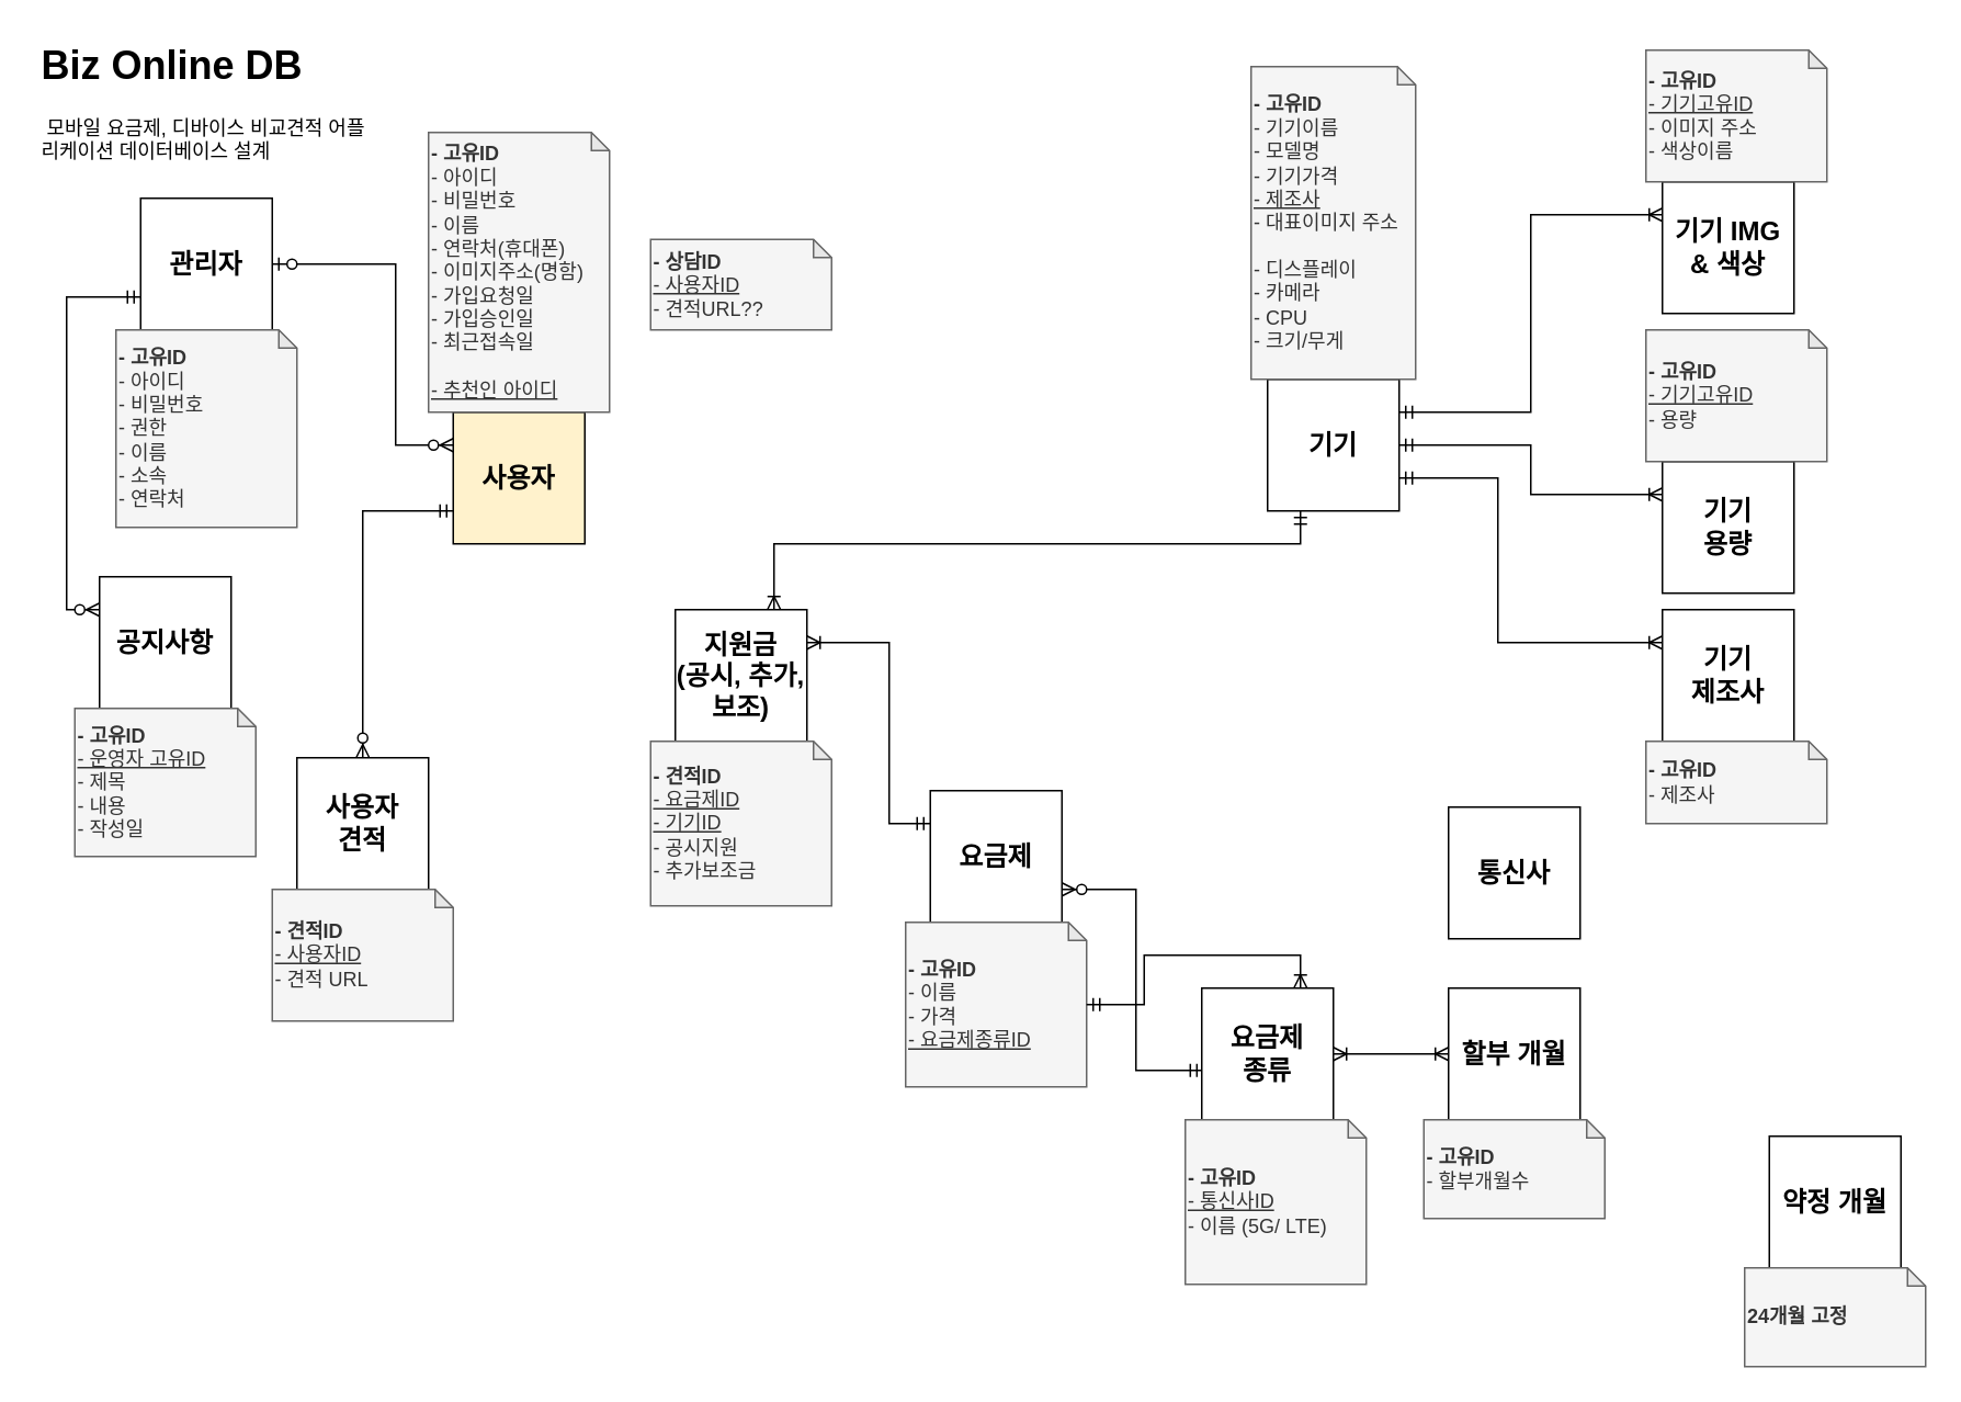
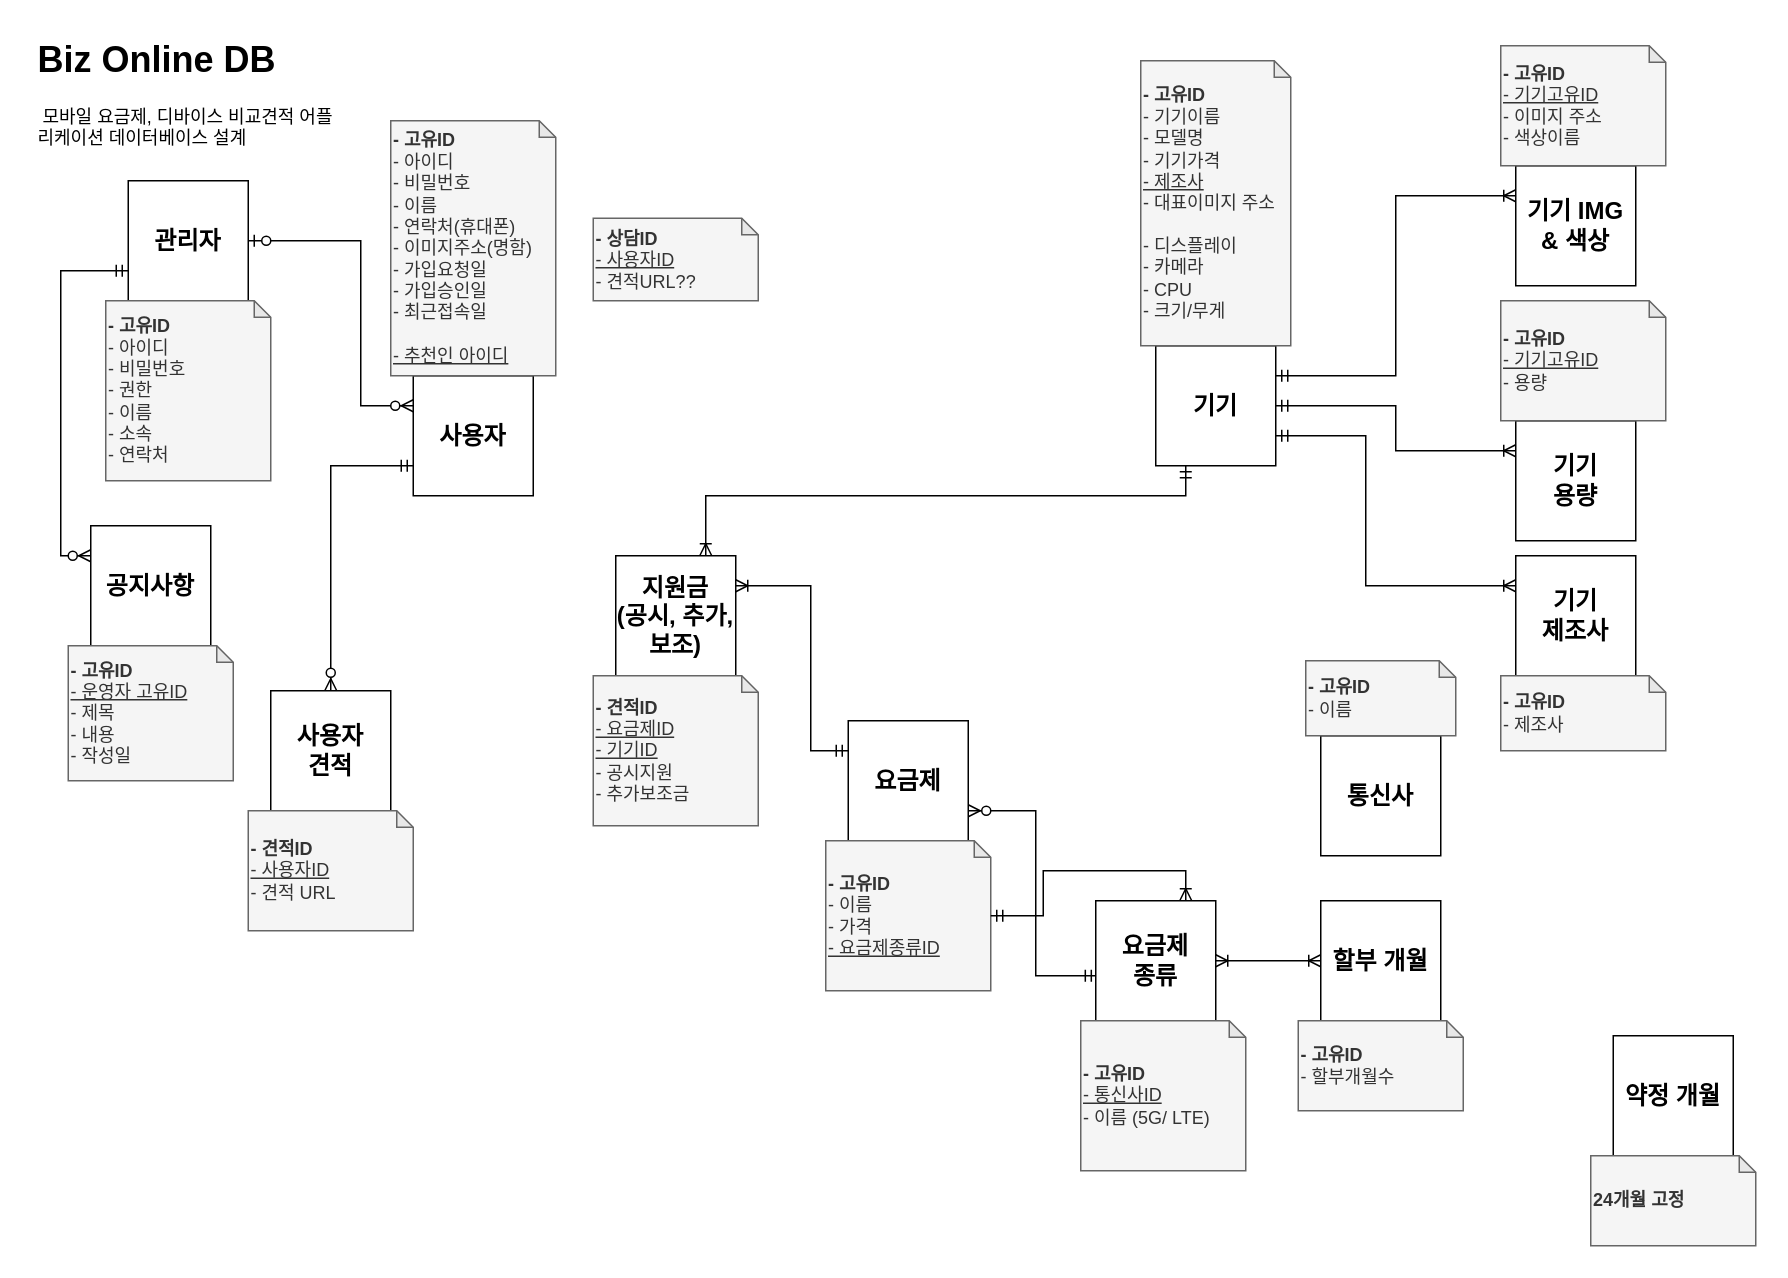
  <mxCell id="0" />
  <mxCell id="1" parent="0" />
  <mxCell id="2" value="&lt;h1&gt;Biz Online DB&lt;/h1&gt;&lt;p&gt;&amp;nbsp;모바일 요금제, 디바이스 비교견적 어플리케이션 데이터베이스 설계&lt;/p&gt;" style="text;html=1;strokeColor=none;fillColor=none;spacing=5;spacingTop=-20;whiteSpace=wrap;overflow=hidden;rounded=0;" parent="1" vertex="1"><mxGeometry x="20" y="20" width="210" height="90" as="geometry" /></mxCell>
- <mxCell id="3" value="사용자" style="whiteSpace=wrap;html=1;aspect=fixed;fontStyle=1;fontSize=16;fillColor=#fff2cc;" parent="1" vertex="1"><mxGeometry x="275" y="250" width="80" height="80" as="geometry" /></mxCell>
+ <mxCell id="3" value="사용자" style="whiteSpace=wrap;html=1;aspect=fixed;fontStyle=1;fontSize=16;" parent="1" vertex="1"><mxGeometry x="275" y="250" width="80" height="80" as="geometry" /></mxCell>
  <mxCell id="4" style="edgeStyle=orthogonalEdgeStyle;rounded=0;orthogonalLoop=1;jettySize=auto;html=1;endArrow=ERmandOne;endFill=0;fontSize=16;startArrow=ERzeroToMany;startFill=1;entryX=0;entryY=0.75;entryDx=0;entryDy=0;exitX=0.5;exitY=0;exitDx=0;exitDy=0;" parent="1" source="5" target="3" edge="1"><mxGeometry relative="1" as="geometry"><mxPoint x="260" y="430" as="sourcePoint" /><mxPoint x="335" y="340" as="targetPoint" /><Array as="points"><mxPoint x="220" y="310" /></Array></mxGeometry></mxCell>
  <mxCell id="5" value="사용자&lt;br&gt;견적" style="whiteSpace=wrap;html=1;aspect=fixed;fontStyle=1;fontSize=16;" parent="1" vertex="1"><mxGeometry x="180" y="460" width="80" height="80" as="geometry" /></mxCell>
  <mxCell id="6" style="edgeStyle=orthogonalEdgeStyle;rounded=0;orthogonalLoop=1;jettySize=auto;html=1;exitX=0;exitY=0.25;exitDx=0;exitDy=0;entryX=0;entryY=0.75;entryDx=0;entryDy=0;endArrow=ERmandOne;endFill=0;fontSize=16;startArrow=ERzeroToMany;startFill=1;" parent="1" source="7" target="29" edge="1"><mxGeometry relative="1" as="geometry"><Array as="points"><mxPoint x="40" y="370" /><mxPoint x="40" y="180" /></Array></mxGeometry></mxCell>
  <mxCell id="7" value="공지사항" style="whiteSpace=wrap;html=1;aspect=fixed;fontStyle=1;fontSize=16;" parent="1" vertex="1"><mxGeometry x="60" y="350" width="80" height="80" as="geometry" /></mxCell>
  <mxCell id="8" style="edgeStyle=orthogonalEdgeStyle;rounded=0;orthogonalLoop=1;jettySize=auto;html=1;exitX=0.25;exitY=1;exitDx=0;exitDy=0;entryX=0.75;entryY=0;entryDx=0;entryDy=0;startArrow=ERmandOne;startFill=0;endArrow=ERoneToMany;endFill=0;strokeColor=#000000;fontSize=16;" parent="1" source="10" target="38" edge="1"><mxGeometry relative="1" as="geometry"><Array as="points"><mxPoint x="790" y="330" /><mxPoint x="470" y="330" /></Array></mxGeometry></mxCell>
  <mxCell id="9" style="edgeStyle=orthogonalEdgeStyle;rounded=0;orthogonalLoop=1;jettySize=auto;html=1;exitX=1;exitY=0.75;exitDx=0;exitDy=0;entryX=0;entryY=0.25;entryDx=0;entryDy=0;startArrow=ERmandOne;startFill=0;endArrow=ERoneToMany;endFill=0;strokeColor=#000000;fontSize=16;" parent="1" source="10" target="24" edge="1"><mxGeometry relative="1" as="geometry"><Array as="points"><mxPoint x="910" y="290" /><mxPoint x="910" y="390" /></Array></mxGeometry></mxCell>
  <mxCell id="10" value="기기" style="whiteSpace=wrap;html=1;aspect=fixed;fontStyle=1;fontSize=16;" parent="1" vertex="1"><mxGeometry x="770" y="230" width="80" height="80" as="geometry" /></mxCell>
  <mxCell id="11" value="&lt;b&gt;- 고유ID&lt;/b&gt;&lt;br&gt;- 아이디&lt;br&gt;- 비밀번호&lt;br&gt;- 이름&lt;br&gt;- 연락처(휴대폰)&lt;br&gt;- 이미지주소(명함)&lt;br&gt;- 가입요청일&lt;br&gt;- 가입승인일&lt;br&gt;- 최근접속일&lt;br&gt;&lt;br&gt;&lt;u&gt;- 추천인 아이디&lt;/u&gt;" style="shape=note;whiteSpace=wrap;html=1;backgroundOutline=1;darkOpacity=0.05;align=left;size=11;fillColor=#f5f5f5;strokeColor=#666666;fontColor=#333333;" parent="1" vertex="1"><mxGeometry x="260" y="80" width="110" height="170" as="geometry" /></mxCell>
  <mxCell id="12" value="&lt;b&gt;- 견적ID&lt;/b&gt;&lt;br&gt;&lt;u&gt;- 사용자ID&lt;/u&gt;&lt;br&gt;- 견적 URL" style="shape=note;whiteSpace=wrap;html=1;backgroundOutline=1;darkOpacity=0.05;align=left;size=11;fillColor=#f5f5f5;strokeColor=#666666;fontColor=#333333;" parent="1" vertex="1"><mxGeometry x="165" y="540" width="110" height="80" as="geometry" /></mxCell>
  <mxCell id="13" value="&lt;b&gt;- 고유ID&lt;/b&gt;&lt;br&gt;- 기기이름&lt;br&gt;- 모델명&lt;br&gt;- 기기가격&lt;br&gt;&lt;u&gt;- 제조사&lt;br&gt;&lt;/u&gt;- 대표이미지 주소&lt;br&gt;&lt;br&gt;- 디스플레이&lt;br&gt;- 카메라&lt;br&gt;- CPU&lt;br&gt;- 크기/무게" style="shape=note;whiteSpace=wrap;html=1;backgroundOutline=1;darkOpacity=0.05;align=left;size=11;fillColor=#f5f5f5;strokeColor=#666666;fontColor=#333333;" parent="1" vertex="1"><mxGeometry x="760" y="40" width="100" height="190" as="geometry" /></mxCell>
  <mxCell id="14" style="edgeStyle=orthogonalEdgeStyle;rounded=0;orthogonalLoop=1;jettySize=auto;html=1;exitX=1;exitY=0.75;exitDx=0;exitDy=0;entryX=0.013;entryY=0.625;entryDx=0;entryDy=0;entryPerimeter=0;endArrow=ERmandOne;endFill=0;fontSize=16;startArrow=ERzeroToMany;startFill=1;" parent="1" source="16" target="34" edge="1"><mxGeometry relative="1" as="geometry"><Array as="points"><mxPoint x="690" y="540" /><mxPoint x="690" y="650" /></Array></mxGeometry></mxCell>
  <mxCell id="15" style="edgeStyle=orthogonalEdgeStyle;rounded=0;orthogonalLoop=1;jettySize=auto;html=1;exitX=0;exitY=0.25;exitDx=0;exitDy=0;entryX=1;entryY=0.25;entryDx=0;entryDy=0;startArrow=ERmandOne;startFill=0;endArrow=ERoneToMany;endFill=0;strokeColor=#000000;fontSize=16;" parent="1" source="16" target="38" edge="1"><mxGeometry relative="1" as="geometry"><Array as="points"><mxPoint x="540" y="500" /><mxPoint x="540" y="390" /></Array></mxGeometry></mxCell>
  <mxCell id="16" value="요금제" style="whiteSpace=wrap;html=1;aspect=fixed;fontStyle=1;fontSize=16;" parent="1" vertex="1"><mxGeometry x="565" y="480" width="80" height="80" as="geometry" /></mxCell>
  <mxCell id="17" style="edgeStyle=orthogonalEdgeStyle;rounded=0;orthogonalLoop=1;jettySize=auto;html=1;exitX=0;exitY=0.25;exitDx=0;exitDy=0;endArrow=ERmandOne;endFill=0;fontSize=16;startArrow=ERoneToMany;startFill=0;entryX=1;entryY=0.25;entryDx=0;entryDy=0;" parent="1" source="18" target="10" edge="1"><mxGeometry relative="1" as="geometry"><Array as="points"><mxPoint x="930" y="130" /><mxPoint x="930" y="250" /></Array></mxGeometry></mxCell>
  <mxCell id="18" value="기기 IMG &amp;amp; 색상" style="whiteSpace=wrap;html=1;aspect=fixed;fontStyle=1;fontSize=16;" parent="1" vertex="1"><mxGeometry x="1010" y="110" width="80" height="80" as="geometry" /></mxCell>
  <mxCell id="19" value="&lt;b&gt;- 고유ID&lt;/b&gt;&lt;br&gt;&lt;u&gt;- 기기고유ID&lt;/u&gt;&lt;br&gt;- 이미지 주소&lt;br&gt;- 색상이름" style="shape=note;whiteSpace=wrap;html=1;backgroundOutline=1;darkOpacity=0.05;align=left;size=11;fillColor=#f5f5f5;strokeColor=#666666;fontColor=#333333;" parent="1" vertex="1"><mxGeometry x="1000" y="30" width="110" height="80" as="geometry" /></mxCell>
  <mxCell id="20" style="edgeStyle=orthogonalEdgeStyle;rounded=0;orthogonalLoop=1;jettySize=auto;html=1;exitX=0;exitY=0.25;exitDx=0;exitDy=0;entryX=1;entryY=0.5;entryDx=0;entryDy=0;endArrow=ERmandOne;endFill=0;fontSize=16;startArrow=ERoneToMany;startFill=0;" parent="1" source="21" target="10" edge="1"><mxGeometry relative="1" as="geometry"><Array as="points"><mxPoint x="930" y="300" /><mxPoint x="930" y="270" /></Array></mxGeometry></mxCell>
  <mxCell id="21" value="기기&lt;br&gt;용량" style="whiteSpace=wrap;html=1;aspect=fixed;fontStyle=1;fontSize=16;" parent="1" vertex="1"><mxGeometry x="1010" y="280" width="80" height="80" as="geometry" /></mxCell>
  <mxCell id="22" value="&lt;b&gt;- 고유ID&lt;/b&gt;&lt;br&gt;&lt;u&gt;- 기기고유ID&lt;/u&gt;&lt;br&gt;- 용량" style="shape=note;whiteSpace=wrap;html=1;backgroundOutline=1;darkOpacity=0.05;align=left;size=11;fillColor=#f5f5f5;strokeColor=#666666;fontColor=#333333;" parent="1" vertex="1"><mxGeometry x="1000" y="200" width="110" height="80" as="geometry" /></mxCell>
  <mxCell id="23" value="&lt;b&gt;- 고유ID&lt;/b&gt;&lt;br&gt;- 이름&lt;br&gt;- 가격&lt;u&gt;&lt;br&gt;- 요금제종류ID&lt;br&gt;&lt;/u&gt;" style="shape=note;whiteSpace=wrap;html=1;backgroundOutline=1;darkOpacity=0.05;align=left;size=11;fillColor=#f5f5f5;strokeColor=#666666;fontColor=#333333;" parent="1" vertex="1"><mxGeometry x="550" y="560" width="110" height="100" as="geometry" /></mxCell>
  <mxCell id="24" value="기기&lt;br&gt;제조사" style="whiteSpace=wrap;html=1;aspect=fixed;fontStyle=1;fontSize=16;" parent="1" vertex="1"><mxGeometry x="1010" y="370" width="80" height="80" as="geometry" /></mxCell>
  <mxCell id="25" value="&lt;b&gt;- 고유ID&lt;/b&gt;&lt;br&gt;- 제조사" style="shape=note;whiteSpace=wrap;html=1;backgroundOutline=1;darkOpacity=0.05;align=left;size=11;fillColor=#f5f5f5;strokeColor=#666666;fontColor=#333333;" parent="1" vertex="1"><mxGeometry x="1000" y="450" width="110" height="50" as="geometry" /></mxCell>
  <mxCell id="26" value="통신사" style="whiteSpace=wrap;html=1;aspect=fixed;fontStyle=1;fontSize=16;" parent="1" vertex="1"><mxGeometry x="880" y="490" width="80" height="80" as="geometry" /></mxCell>
+ <mxCell id="27" value="&lt;b&gt;- 고유ID&lt;/b&gt;&lt;br&gt;- 이름" style="shape=note;whiteSpace=wrap;html=1;backgroundOutline=1;darkOpacity=0.05;align=left;size=11;fillColor=#f5f5f5;strokeColor=#666666;fontColor=#333333;" parent="1" vertex="1"><mxGeometry x="870" y="440" width="100" height="50" as="geometry" /></mxCell>
  <mxCell id="28" style="edgeStyle=orthogonalEdgeStyle;rounded=0;orthogonalLoop=1;jettySize=auto;html=1;exitX=1;exitY=0.5;exitDx=0;exitDy=0;entryX=0;entryY=0.25;entryDx=0;entryDy=0;startArrow=ERzeroToOne;startFill=1;endArrow=ERzeroToMany;endFill=1;fontSize=16;" parent="1" source="29" target="3" edge="1"><mxGeometry relative="1" as="geometry"><Array as="points"><mxPoint x="240" y="160" /><mxPoint x="240" y="270" /></Array></mxGeometry></mxCell>
  <mxCell id="29" value="관리자" style="whiteSpace=wrap;html=1;aspect=fixed;fontStyle=1;fontSize=16;" parent="1" vertex="1"><mxGeometry x="85" y="120" width="80" height="80" as="geometry" /></mxCell>
  <mxCell id="30" value="&lt;b&gt;- 고유ID&lt;/b&gt;&lt;br&gt;- 아이디&lt;br&gt;- 비밀번호&lt;br&gt;- 권한&lt;br&gt;- 이름&lt;br&gt;- 소속&lt;br&gt;- 연락처" style="shape=note;whiteSpace=wrap;html=1;backgroundOutline=1;darkOpacity=0.05;align=left;size=11;fillColor=#f5f5f5;strokeColor=#666666;fontColor=#333333;" parent="1" vertex="1"><mxGeometry x="70" y="200" width="110" height="120" as="geometry" /></mxCell>
  <mxCell id="31" value="&lt;b&gt;- 고유ID&lt;/b&gt;&lt;br&gt;&lt;u&gt;- 운영자 고유ID&lt;/u&gt;&lt;br&gt;- 제목&lt;br&gt;- 내용&lt;br&gt;- 작성일" style="shape=note;whiteSpace=wrap;html=1;backgroundOutline=1;darkOpacity=0.05;align=left;size=11;fillColor=#f5f5f5;strokeColor=#666666;fontColor=#333333;" parent="1" vertex="1"><mxGeometry x="45" y="430" width="110" height="90" as="geometry" /></mxCell>
  <mxCell id="32" style="edgeStyle=orthogonalEdgeStyle;rounded=0;orthogonalLoop=1;jettySize=auto;html=1;exitX=1;exitY=0.5;exitDx=0;exitDy=0;entryX=0;entryY=0.5;entryDx=0;entryDy=0;startArrow=ERoneToMany;startFill=0;endArrow=ERoneToMany;endFill=0;strokeColor=#000000;fontSize=16;" parent="1" source="34" target="36" edge="1"><mxGeometry relative="1" as="geometry" /></mxCell>
  <mxCell id="33" style="edgeStyle=orthogonalEdgeStyle;rounded=0;orthogonalLoop=1;jettySize=auto;html=1;exitX=0.75;exitY=0;exitDx=0;exitDy=0;startArrow=ERoneToMany;startFill=0;endArrow=ERmandOne;endFill=0;strokeColor=#000000;fontSize=16;" parent="1" source="34" target="23" edge="1"><mxGeometry relative="1" as="geometry" /></mxCell>
  <mxCell id="34" value="요금제 &lt;br&gt;종류" style="whiteSpace=wrap;html=1;aspect=fixed;fontStyle=1;fontSize=16;" parent="1" vertex="1"><mxGeometry x="730" y="600" width="80" height="80" as="geometry" /></mxCell>
  <mxCell id="35" value="&lt;b&gt;- 고유ID&lt;br&gt;&lt;/b&gt;&lt;u&gt;- 통신사ID&lt;/u&gt;&lt;br&gt;- 이름 (5G/ LTE)" style="shape=note;whiteSpace=wrap;html=1;backgroundOutline=1;darkOpacity=0.05;align=left;size=11;fillColor=#f5f5f5;strokeColor=#666666;fontColor=#333333;" parent="1" vertex="1"><mxGeometry x="720" y="680" width="110" height="100" as="geometry" /></mxCell>
  <mxCell id="36" value="&lt;b&gt;할부 개월&lt;/b&gt;" style="whiteSpace=wrap;html=1;aspect=fixed;fontSize=16;" parent="1" vertex="1"><mxGeometry x="880" y="600" width="80" height="80" as="geometry" /></mxCell>
  <mxCell id="37" value="&lt;b&gt;약정 개월&lt;/b&gt;" style="whiteSpace=wrap;html=1;aspect=fixed;fontSize=16;" parent="1" vertex="1"><mxGeometry x="1075" y="690" width="80" height="80" as="geometry" /></mxCell>
  <mxCell id="38" value="지원금&lt;br&gt;(공시, 추가, 보조)" style="whiteSpace=wrap;html=1;aspect=fixed;fontStyle=1;fontSize=16;" parent="1" vertex="1"><mxGeometry x="410" y="370" width="80" height="80" as="geometry" /></mxCell>
  <mxCell id="39" value="&lt;b&gt;- 상담ID&lt;/b&gt;&lt;br&gt;&lt;u&gt;- 사용자ID&lt;/u&gt;&lt;br&gt;- 견적URL??" style="shape=note;whiteSpace=wrap;html=1;backgroundOutline=1;darkOpacity=0.05;align=left;size=11;fillColor=#f5f5f5;strokeColor=#666666;fontColor=#333333;" parent="1" vertex="1"><mxGeometry x="395" y="145" width="110" height="55" as="geometry" /></mxCell>
  <mxCell id="40" value="&lt;b&gt;- 견적ID&lt;/b&gt;&lt;br&gt;&lt;u&gt;- 요금제ID&lt;/u&gt;&lt;br&gt;&lt;u&gt;- 기기ID&lt;br&gt;&lt;/u&gt;- 공시지원&lt;br&gt;- 추가보조금&lt;br&gt;" style="shape=note;whiteSpace=wrap;html=1;backgroundOutline=1;darkOpacity=0.05;align=left;size=11;fillColor=#f5f5f5;strokeColor=#666666;fontColor=#333333;" parent="1" vertex="1"><mxGeometry x="395" y="450" width="110" height="100" as="geometry" /></mxCell>
  <mxCell id="41" value="&lt;b&gt;- 고유ID&lt;/b&gt;&lt;br&gt;- 할부개월수" style="shape=note;whiteSpace=wrap;html=1;backgroundOutline=1;darkOpacity=0.05;align=left;size=11;fillColor=#f5f5f5;strokeColor=#666666;fontColor=#333333;" parent="1" vertex="1"><mxGeometry x="865" y="680" width="110" height="60" as="geometry" /></mxCell>
  <mxCell id="42" value="&lt;b&gt;24개월 고정&lt;/b&gt;" style="shape=note;whiteSpace=wrap;html=1;backgroundOutline=1;darkOpacity=0.05;align=left;size=11;fillColor=#f5f5f5;strokeColor=#666666;fontColor=#333333;" vertex="1" parent="1"><mxGeometry x="1060" y="770" width="110" height="60" as="geometry" /></mxCell>
